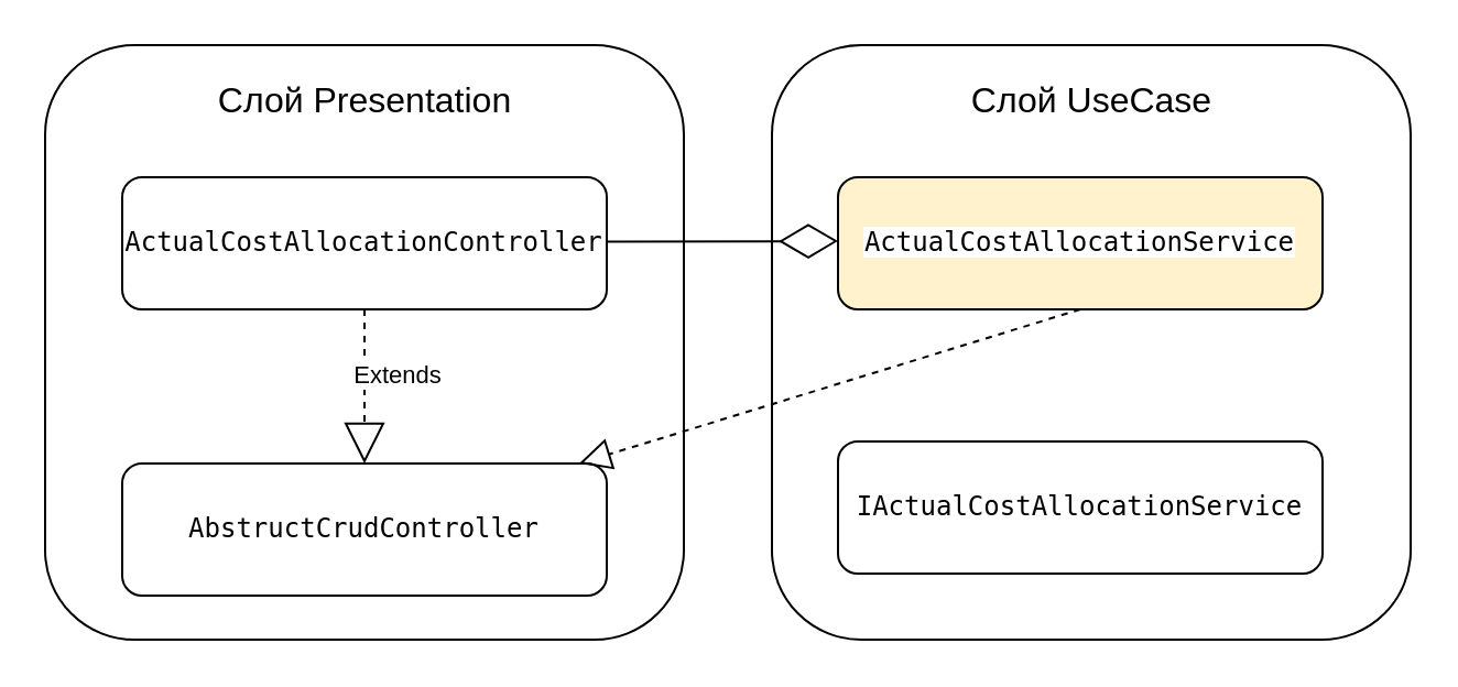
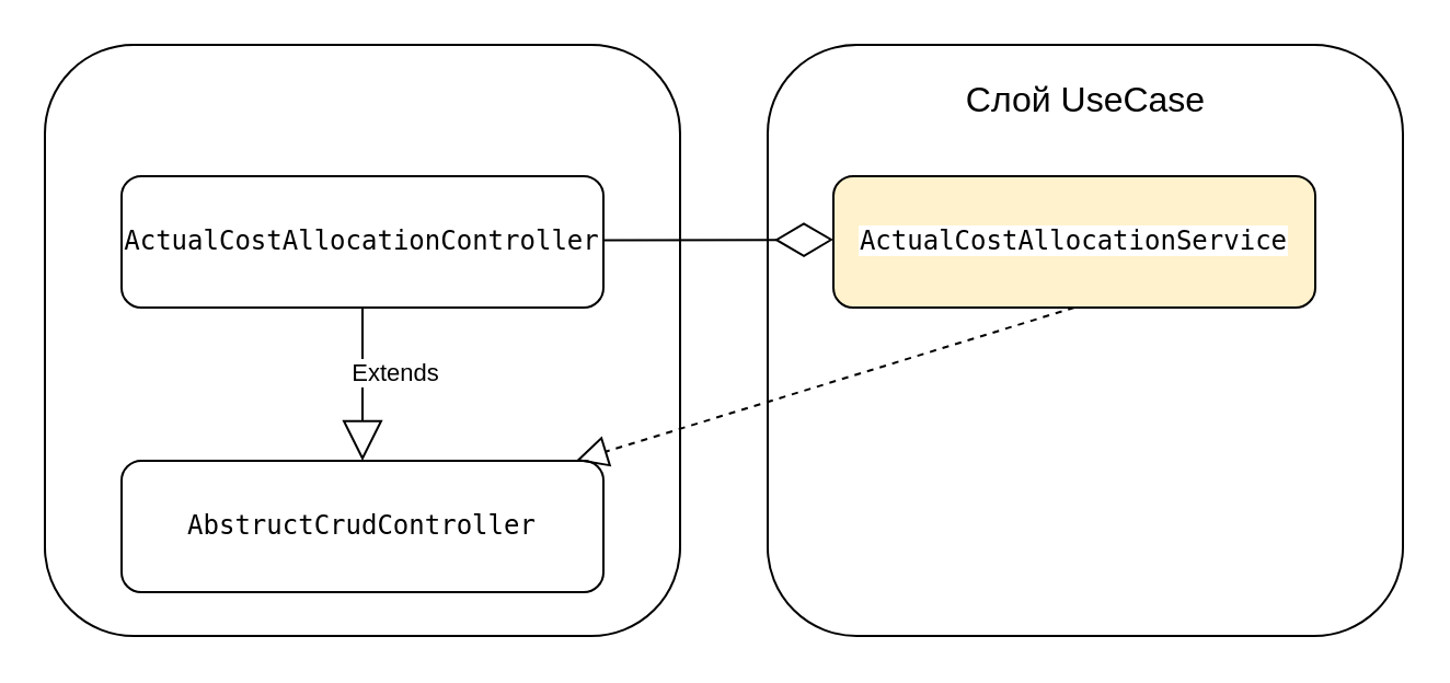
  <mxCell id="0" />
  <mxCell id="1" parent="0" />
  <mxCell id="2" value="" style="rounded=1;whiteSpace=wrap;html=1;fillColor=none;" vertex="1" parent="1"><mxGeometry x="20" y="20" width="290" height="270" as="geometry" /></mxCell>
- <mxCell id="3" value="&lt;font style=&quot;font-size: 16px;&quot;&gt;Слой Presentation&lt;/font&gt;" style="text;html=1;align=center;verticalAlign=middle;whiteSpace=wrap;rounded=0;" vertex="1" parent="1"><mxGeometry x="82.5" y="30" width="165" height="30" as="geometry" /></mxCell>
  <mxCell id="4" value="&lt;div style=&quot;&quot;&gt;&lt;pre style=&quot;font-family: &amp;quot;JetBrains Mono&amp;quot;, monospace;&quot;&gt;&lt;span style=&quot;background-color: rgb(255, 255, 255);&quot;&gt;ActualCostAllocationController&lt;/span&gt;&lt;/pre&gt;&lt;/div&gt;" style="rounded=1;whiteSpace=wrap;html=1;" vertex="1" parent="1"><mxGeometry x="55" y="80" width="220" height="60" as="geometry" /></mxCell>
- <mxCell id="5" value="Extends" style="endArrow=block;endSize=16;endFill=0;html=1;rounded=0;exitX=0.5;exitY=1;exitDx=0;exitDy=0;entryX=0.5;entryY=0;entryDx=0;entryDy=0;dashed=1;" edge="1" parent="1" source="4" target="6"><mxGeometry x="-0.143" y="15" width="160" relative="1" as="geometry"><mxPoint x="400" y="140" as="sourcePoint" /><mxPoint x="560" y="140" as="targetPoint" /><mxPoint as="offset" /></mxGeometry></mxCell>
+ <mxCell id="5" value="Extends" style="endArrow=block;endSize=16;endFill=0;html=1;rounded=0;exitX=0.5;exitY=1;exitDx=0;exitDy=0;entryX=0.5;entryY=0;entryDx=0;entryDy=0;" edge="1" parent="1" source="4" target="6"><mxGeometry x="-0.143" y="15" width="160" relative="1" as="geometry"><mxPoint x="400" y="140" as="sourcePoint" /><mxPoint x="560" y="140" as="targetPoint" /><mxPoint as="offset" /></mxGeometry></mxCell>
  <mxCell id="6" value="&lt;div style=&quot;&quot;&gt;&lt;pre style=&quot;font-family: &amp;quot;JetBrains Mono&amp;quot;, monospace;&quot;&gt;&lt;span style=&quot;background-color: rgb(255, 255, 255);&quot;&gt;AbstructCrudController&lt;/span&gt;&lt;/pre&gt;&lt;/div&gt;" style="rounded=1;whiteSpace=wrap;html=1;" vertex="1" parent="1"><mxGeometry x="55" y="210" width="220" height="60" as="geometry" /></mxCell>
  <mxCell id="7" value="" style="rounded=1;whiteSpace=wrap;html=1;fillColor=none;" vertex="1" parent="1"><mxGeometry x="350" y="20" width="290" height="270" as="geometry" /></mxCell>
  <mxCell id="8" value="&lt;font style=&quot;font-size: 16px;&quot;&gt;Слой UseCase&lt;/font&gt;" style="text;html=1;align=center;verticalAlign=middle;whiteSpace=wrap;rounded=0;" vertex="1" parent="1"><mxGeometry x="412.5" y="30" width="165" height="30" as="geometry" /></mxCell>
  <mxCell id="9" value="&lt;div style=&quot;&quot;&gt;&lt;pre style=&quot;font-family: &amp;quot;JetBrains Mono&amp;quot;, monospace;&quot;&gt;&lt;span style=&quot;background-color: rgb(255, 255, 255);&quot;&gt;ActualCostAllocationService&lt;/span&gt;&lt;/pre&gt;&lt;/div&gt;" style="rounded=1;whiteSpace=wrap;html=1;fillColor=#fff2cc;" vertex="1" parent="1"><mxGeometry x="380" y="80" width="220" height="60" as="geometry" /></mxCell>
- <mxCell id="10" value="&lt;div style=&quot;&quot;&gt;&lt;pre style=&quot;font-family: &amp;quot;JetBrains Mono&amp;quot;, monospace;&quot;&gt;&lt;span style=&quot;background-color: rgb(255, 255, 255);&quot;&gt;IActualCostAllocationService&lt;/span&gt;&lt;/pre&gt;&lt;/div&gt;" style="rounded=1;whiteSpace=wrap;html=1;" vertex="1" parent="1"><mxGeometry x="380" y="200" width="220" height="60" as="geometry" /></mxCell>
  <mxCell id="11" value="" style="endArrow=block;dashed=1;endFill=0;endSize=12;html=1;rounded=0;exitX=0.5;exitY=1;exitDx=0;exitDy=0;" edge="1" parent="1" source="9" target="6"><mxGeometry width="160" relative="1" as="geometry"><mxPoint x="480" y="160" as="sourcePoint" /><mxPoint x="640" y="160" as="targetPoint" /></mxGeometry></mxCell>
  <mxCell id="12" value="" style="endArrow=diamondThin;endFill=0;endSize=24;html=1;rounded=0;" edge="1" parent="1"><mxGeometry width="160" relative="1" as="geometry"><mxPoint x="275" y="109.29" as="sourcePoint" /><mxPoint x="380" y="109" as="targetPoint" /></mxGeometry></mxCell>
